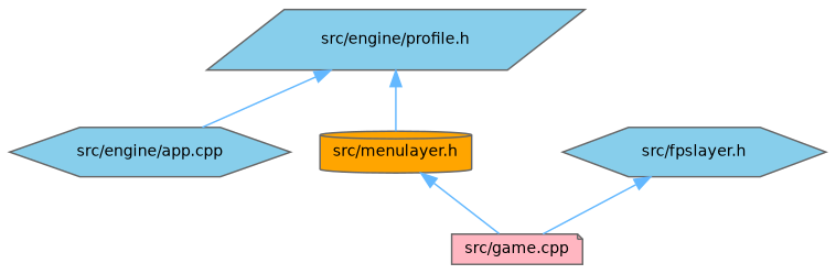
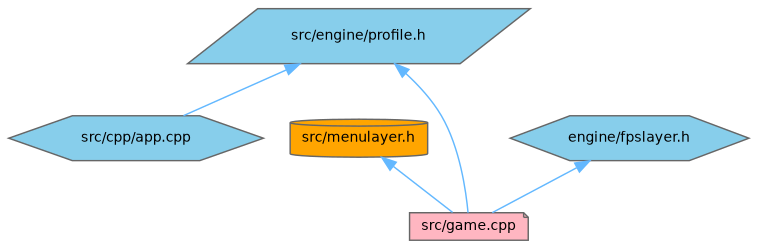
  digraph {
    node [color=grey40 fillcolor=skyblue fontname=Helvetica fontsize=10 shape=hexagon style=filled]
    edge [color=steelblue1 dir=back fontname=Helvetica fontsize=10 labelfontname=Helvetica labelfontsize=10 style=solid]
    n1 [color=gray40 fontcolor=black height=0.2 label="src/engine/profile.h" shape=parallelogram width=0.4]
-   n2 [height=0.2 label="src/engine/app.cpp" width=0.4]
+   n2 [height=0.2 label="src/cpp/app.cpp" width=0.4]
    n3 [fillcolor=orange height=0.2 label="src/menulayer.h" shape=cylinder width=0.4]
-   n4 [height=0.2 label="src/fpslayer.h" width=0.4]
+   n4 [height=0.2 label="engine/fpslayer.h" width=0.4]
    n5 [fillcolor=lightpink height=0.2 label="src/game.cpp" shape=note width=0.4]
    n1 -> n2
-   n1 -> n3
+   n1 -> n5
    n3 -> n5
    n4 -> n5
  }
